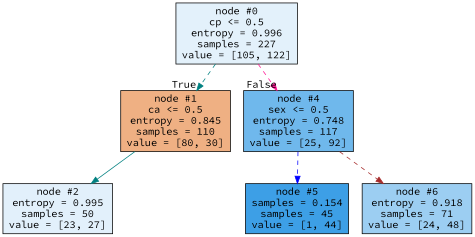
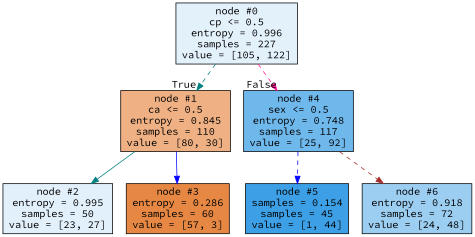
  digraph {
    fontname="Source Code Pro"
    ranksep=equally
    splines=polyline
    node [color=black fontname="Source Code Pro" shape=box style=filled]
    edge [color=teal fontname="Source Code Pro" style=dashed]
    n1 [fillcolor="#e3f1fb" label="node #0\ncp <= 0.5\nentropy = 0.996\nsamples = 227\nvalue = [105, 122]"]
    n2 [fillcolor="#efb083" label="node #1\nca <= 0.5\nentropy = 0.845\nsamples = 110\nvalue = [80, 30]"]
    n3 [fillcolor="#6fb8ec" label="node #4\nsex <= 0.5\nentropy = 0.748\nsamples = 117\nvalue = [25, 92]"]
    n4 [fillcolor="#e2f0fb" label="node #2\nentropy = 0.995\nsamples = 50\nvalue = [23, 27]"]
+   n5 [fillcolor="#e68843" label="node #3\nentropy = 0.286\nsamples = 60\nvalue = [57, 3]"]
    n6 [fillcolor="#3d9fe6" label="node #5\nsamples = 0.154\nsamples = 45\nvalue = [1, 44]"]
-   n7 [fillcolor="#9ccef2" label="node #6\nentropy = 0.918\nsamples = 71\nvalue = [24, 48]"]
+   n7 [fillcolor="#9ccef2" label="node #6\nentropy = 0.918\nsamples = 72\nvalue = [24, 48]"]
    subgraph sub_1 {
      rank=same
      n1
    }
    subgraph sub_2 {
      rank=same
      n2
      n3
    }
    subgraph sub_3 {
      rank=same
      n4
+     n5
      n6
      n7
    }
    n1 -> n2 [headlabel=True labelangle=45 labeldistance=2.5]
    n1 -> n3 [color=deeppink headlabel=False labelangle=-45 labeldistance=2.5]
    n2 -> n4 [style=solid]
+   n2 -> n5 [color=blue style=solid]
    n3 -> n6 [color=blue]
    n3 -> n7 [color=brown]
  }
